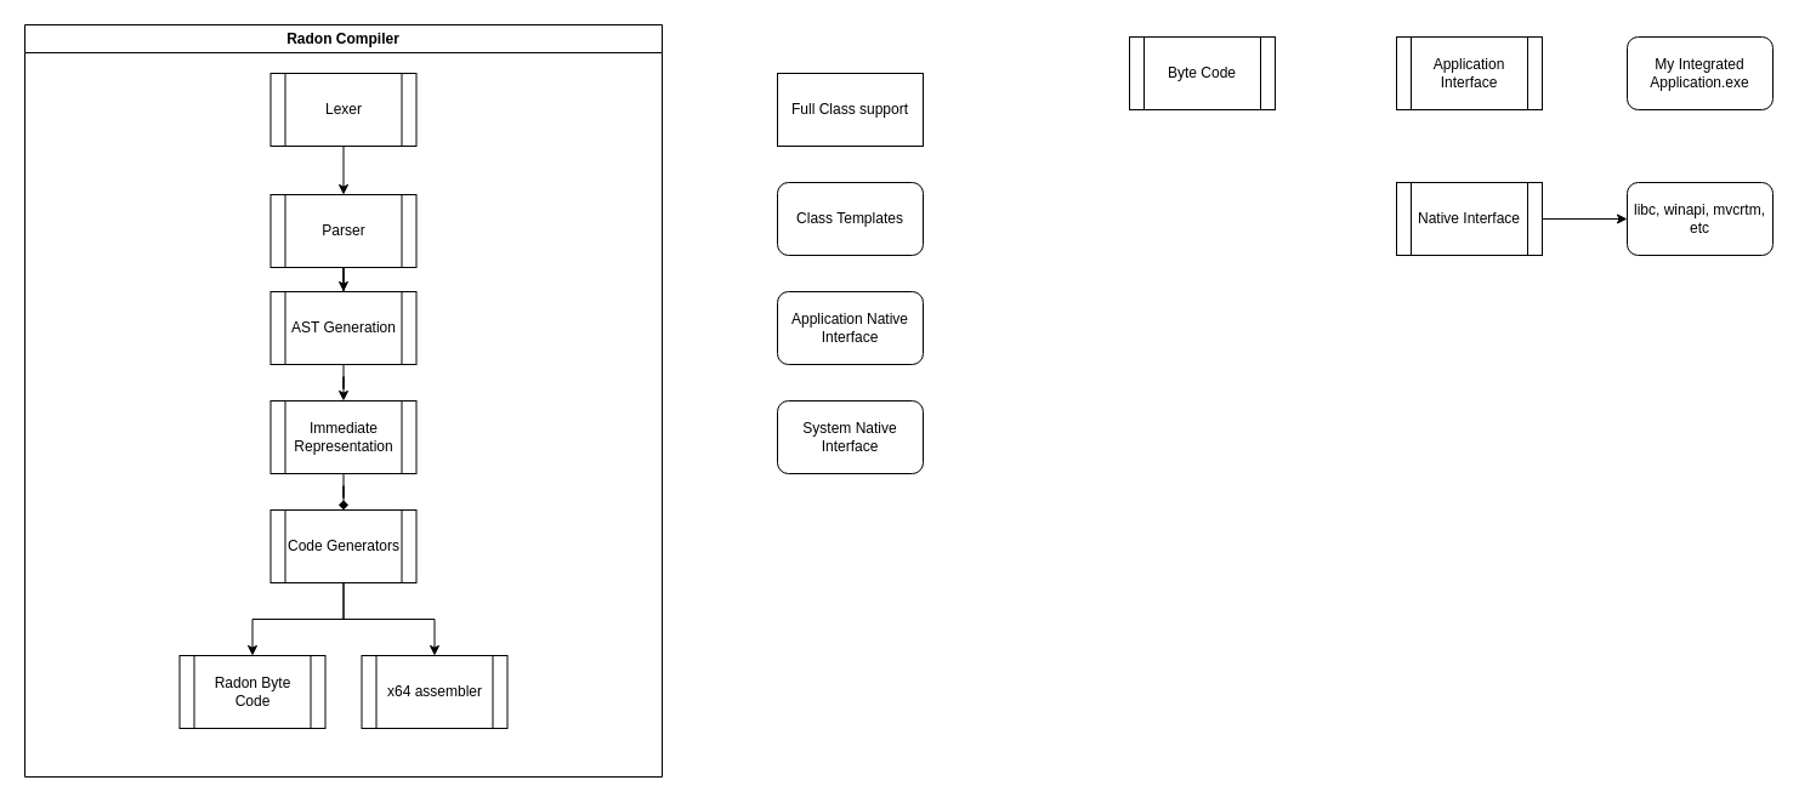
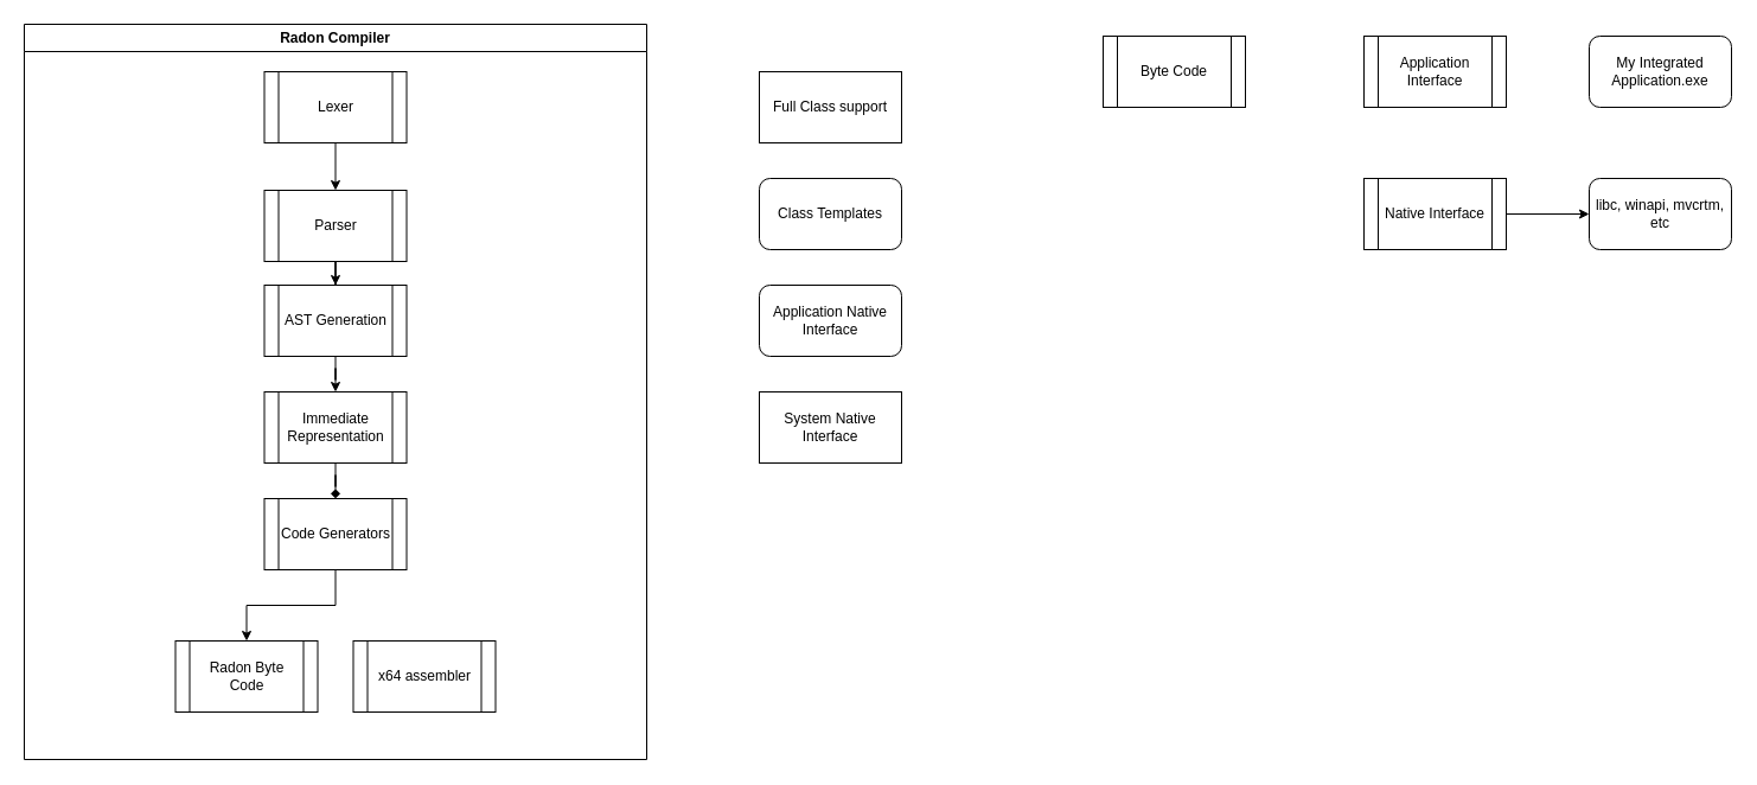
  <mxCell id="0" />
  <mxCell id="1" parent="0" />
  <mxCell id="2" value="Radon Compiler" style="swimlane;whiteSpace=wrap;html=1;" vertex="1" parent="1"><mxGeometry x="20" y="20" width="525" height="620" as="geometry" /></mxCell>
  <mxCell id="3" value="Lexer" style="shape=process;whiteSpace=wrap;html=1;backgroundOutline=1;" vertex="1" parent="2"><mxGeometry x="202.5" y="40" width="120" height="60" as="geometry" /></mxCell>
  <mxCell id="4" value="Parser" style="shape=process;whiteSpace=wrap;html=1;backgroundOutline=1;" vertex="1" parent="2"><mxGeometry x="202.5" y="140" width="120" height="60" as="geometry" /></mxCell>
  <mxCell id="5" style="edgeStyle=orthogonalEdgeStyle;rounded=0;orthogonalLoop=1;jettySize=auto;html=1;entryX=0.5;entryY=0;entryDx=0;entryDy=0;" edge="1" parent="2" source="3" target="4"><mxGeometry relative="1" as="geometry" /></mxCell>
  <mxCell id="6" value="AST Generation" style="shape=process;whiteSpace=wrap;html=1;backgroundOutline=1;" vertex="1" parent="2"><mxGeometry x="202.5" y="220" width="120" height="60" as="geometry" /></mxCell>
  <mxCell id="7" style="edgeStyle=orthogonalEdgeStyle;rounded=0;orthogonalLoop=1;jettySize=auto;html=1;entryX=0.5;entryY=0;entryDx=0;entryDy=0;" edge="1" parent="2" source="4" target="6"><mxGeometry relative="1" as="geometry" /></mxCell>
  <mxCell id="8" value="Immediate Representation" style="shape=process;whiteSpace=wrap;html=1;backgroundOutline=1;" vertex="1" parent="2"><mxGeometry x="202.5" y="310" width="120" height="60" as="geometry" /></mxCell>
  <mxCell id="9" style="edgeStyle=orthogonalEdgeStyle;rounded=0;orthogonalLoop=1;jettySize=auto;html=1;entryX=0.5;entryY=0;entryDx=0;entryDy=0;" edge="1" parent="2" source="6" target="8"><mxGeometry relative="1" as="geometry" /></mxCell>
  <mxCell id="10" value="Code Generators" style="shape=process;whiteSpace=wrap;html=1;backgroundOutline=1;" vertex="1" parent="2"><mxGeometry x="202.5" y="400" width="120" height="60" as="geometry" /></mxCell>
  <mxCell id="11" style="edgeStyle=orthogonalEdgeStyle;rounded=0;orthogonalLoop=1;jettySize=auto;html=1;entryX=0.5;entryY=0;entryDx=0;entryDy=0;endArrow=diamond;" edge="1" parent="2" source="8" target="10"><mxGeometry relative="1" as="geometry" /></mxCell>
  <mxCell id="12" value="" style="edgeStyle=orthogonalEdgeStyle;rounded=0;orthogonalLoop=1;jettySize=auto;html=1;startArrow=classic;startFill=1;endArrow=none;endFill=0;" edge="1" parent="2" source="13" target="10"><mxGeometry relative="1" as="geometry" /></mxCell>
  <mxCell id="13" value="Radon Byte Code" style="shape=process;whiteSpace=wrap;html=1;backgroundOutline=1;" vertex="1" parent="2"><mxGeometry x="127.5" y="520" width="120" height="60" as="geometry" /></mxCell>
- <mxCell id="14" style="edgeStyle=orthogonalEdgeStyle;rounded=0;orthogonalLoop=1;jettySize=auto;html=1;entryX=0.5;entryY=1;entryDx=0;entryDy=0;startArrow=classic;startFill=1;endArrow=none;endFill=0;" edge="1" parent="2" source="15" target="10"><mxGeometry relative="1" as="geometry" /></mxCell>
  <mxCell id="15" value="x64 assembler" style="shape=process;whiteSpace=wrap;html=1;backgroundOutline=1;" vertex="1" parent="2"><mxGeometry x="277.5" y="520" width="120" height="60" as="geometry" /></mxCell>
  <mxCell id="16" value="Byte Code" style="shape=process;whiteSpace=wrap;html=1;backgroundOutline=1;" vertex="1" parent="1"><mxGeometry x="930" y="30" width="120" height="60" as="geometry" /></mxCell>
  <mxCell id="17" value="Application Interface" style="shape=process;whiteSpace=wrap;html=1;backgroundOutline=1;" vertex="1" parent="1"><mxGeometry x="1150" y="30" width="120" height="60" as="geometry" /></mxCell>
  <mxCell id="18" style="edgeStyle=orthogonalEdgeStyle;rounded=0;orthogonalLoop=1;jettySize=auto;html=1;entryX=0;entryY=0.5;entryDx=0;entryDy=0;" edge="1" parent="1" source="19" target="20"><mxGeometry relative="1" as="geometry" /></mxCell>
  <mxCell id="19" value="Native Interface" style="shape=process;whiteSpace=wrap;html=1;backgroundOutline=1;" vertex="1" parent="1"><mxGeometry x="1150" y="150" width="120" height="60" as="geometry" /></mxCell>
  <mxCell id="20" value="libc, winapi, mvcrtm, etc" style="rounded=1;whiteSpace=wrap;html=1;" vertex="1" parent="1"><mxGeometry x="1340" y="150" width="120" height="60" as="geometry" /></mxCell>
  <mxCell id="21" value="My Integrated Application.exe" style="rounded=1;whiteSpace=wrap;html=1;" vertex="1" parent="1"><mxGeometry x="1340" y="30" width="120" height="60" as="geometry" /></mxCell>
  <mxCell id="22" value="Full Class support" style="whiteSpace=wrap;html=1;rounded=0;" vertex="1" parent="1"><mxGeometry x="640" y="60" width="120" height="60" as="geometry" /></mxCell>
  <mxCell id="23" value="Class Templates" style="rounded=1;whiteSpace=wrap;html=1;" vertex="1" parent="1"><mxGeometry x="640" y="150" width="120" height="60" as="geometry" /></mxCell>
  <mxCell id="24" value="Application Native Interface" style="rounded=1;whiteSpace=wrap;html=1;" vertex="1" parent="1"><mxGeometry x="640" y="240" width="120" height="60" as="geometry" /></mxCell>
- <mxCell id="25" value="System Native Interface" style="rounded=1;whiteSpace=wrap;html=1;" vertex="1" parent="1"><mxGeometry x="640" y="330" width="120" height="60" as="geometry" /></mxCell>
+ <mxCell id="25" value="System Native Interface" style="whiteSpace=wrap;html=1;rounded=0;" vertex="1" parent="1"><mxGeometry x="640" y="330" width="120" height="60" as="geometry" /></mxCell>
